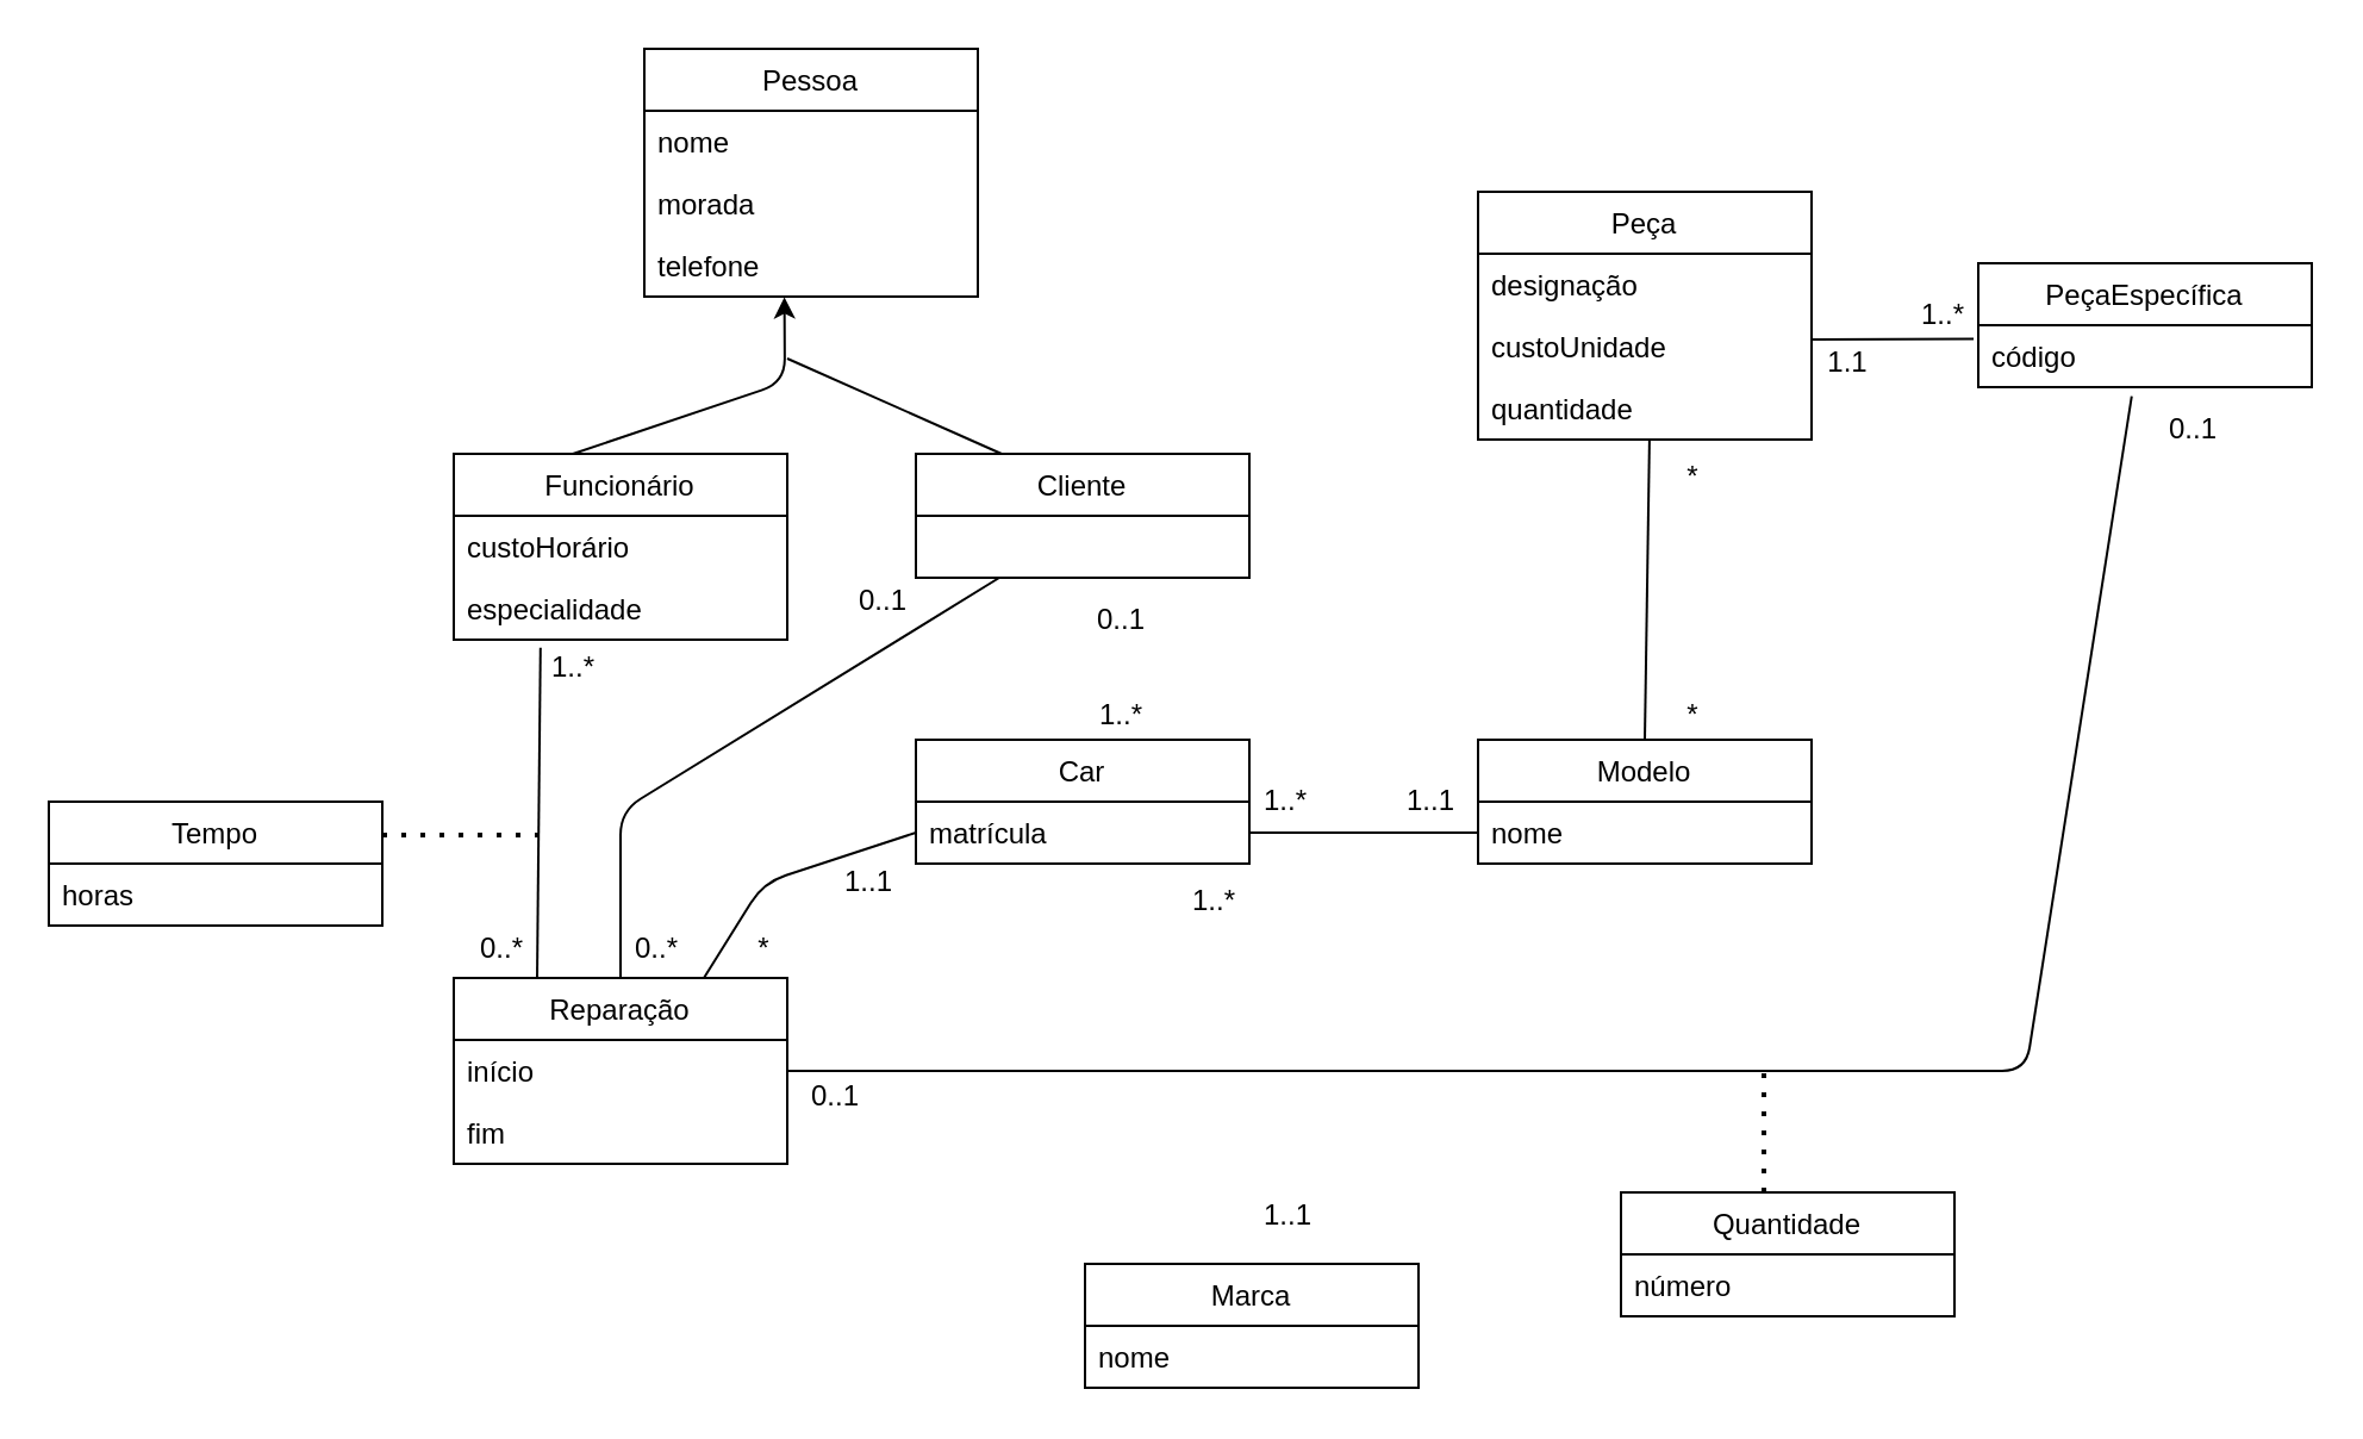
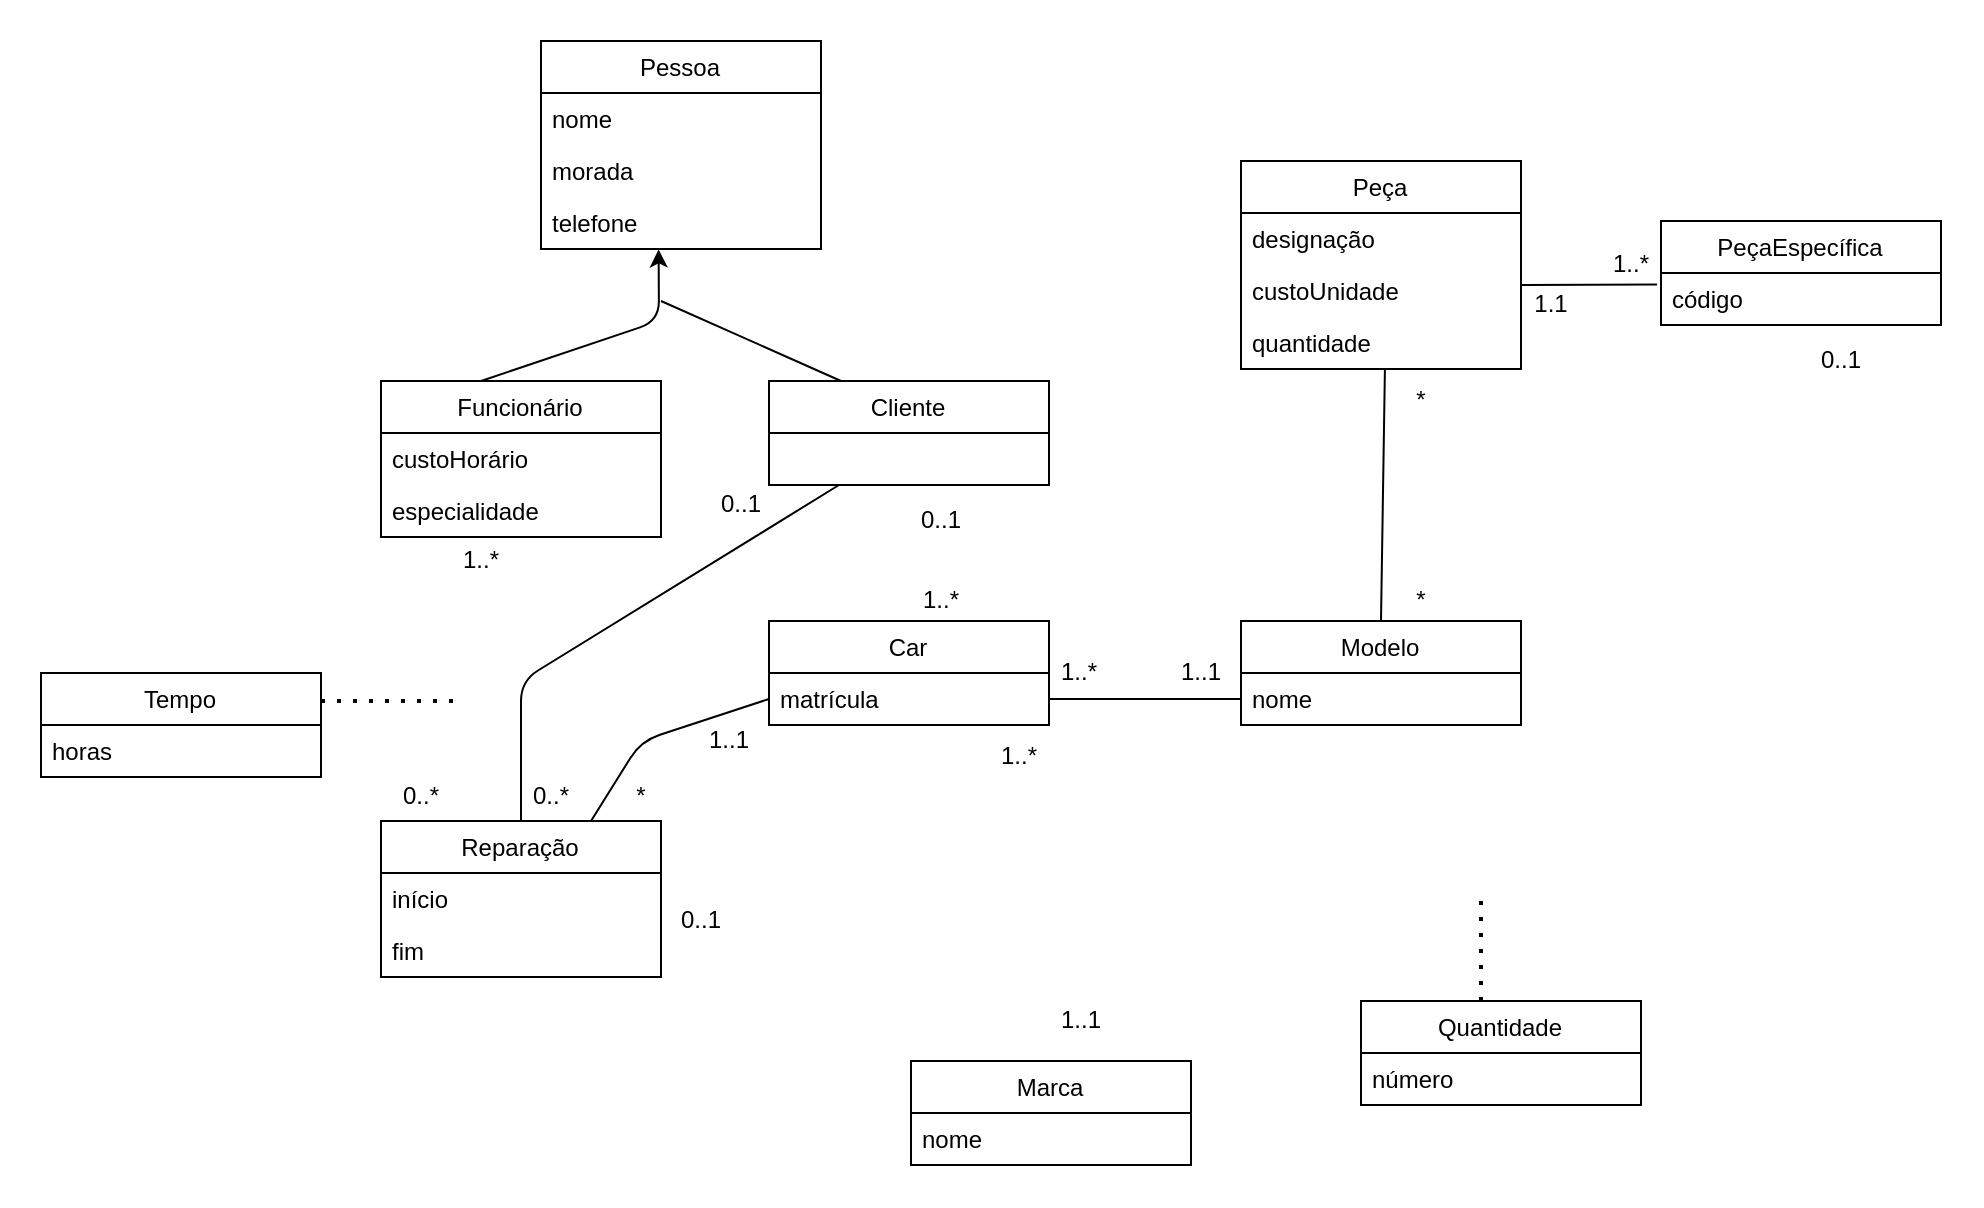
  <mxCell id="0" />
  <mxCell id="1" parent="0" />
  <mxCell id="2" value="Cliente" style="swimlane;fontStyle=0;childLayout=stackLayout;horizontal=1;startSize=26;fillColor=none;horizontalStack=0;resizeParent=1;resizeParentMax=0;resizeLast=0;collapsible=1;marginBottom=0;" vertex="1" parent="1"><mxGeometry x="384" y="190" width="140" height="52" as="geometry" /></mxCell>
  <mxCell id="3" value="Car" style="swimlane;fontStyle=0;childLayout=stackLayout;horizontal=1;startSize=26;fillColor=none;horizontalStack=0;resizeParent=1;resizeParentMax=0;resizeLast=0;collapsible=1;marginBottom=0;" vertex="1" parent="1"><mxGeometry x="384" y="310" width="140" height="52" as="geometry" /></mxCell>
  <mxCell id="4" value="matrícula" style="text;strokeColor=none;fillColor=none;align=left;verticalAlign=top;spacingLeft=4;spacingRight=4;overflow=hidden;rotatable=0;points=[[0,0.5],[1,0.5]];portConstraint=eastwest;" vertex="1" parent="3"><mxGeometry y="26" width="140" height="26" as="geometry" /></mxCell>
  <mxCell id="5" value="Pessoa" style="swimlane;fontStyle=0;childLayout=stackLayout;horizontal=1;startSize=26;fillColor=none;horizontalStack=0;resizeParent=1;resizeParentMax=0;resizeLast=0;collapsible=1;marginBottom=0;" vertex="1" parent="1"><mxGeometry x="270" y="20" width="140" height="104" as="geometry" /></mxCell>
  <mxCell id="6" value="nome" style="text;strokeColor=none;fillColor=none;align=left;verticalAlign=top;spacingLeft=4;spacingRight=4;overflow=hidden;rotatable=0;points=[[0,0.5],[1,0.5]];portConstraint=eastwest;" vertex="1" parent="5"><mxGeometry y="26" width="140" height="26" as="geometry" /></mxCell>
  <mxCell id="7" value="morada" style="text;strokeColor=none;fillColor=none;align=left;verticalAlign=top;spacingLeft=4;spacingRight=4;overflow=hidden;rotatable=0;points=[[0,0.5],[1,0.5]];portConstraint=eastwest;" vertex="1" parent="5"><mxGeometry y="52" width="140" height="26" as="geometry" /></mxCell>
  <mxCell id="8" value="telefone" style="text;strokeColor=none;fillColor=none;align=left;verticalAlign=top;spacingLeft=4;spacingRight=4;overflow=hidden;rotatable=0;points=[[0,0.5],[1,0.5]];portConstraint=eastwest;" vertex="1" parent="5"><mxGeometry y="78" width="140" height="26" as="geometry" /></mxCell>
  <mxCell id="9" value="Funcionário" style="swimlane;fontStyle=0;childLayout=stackLayout;horizontal=1;startSize=26;fillColor=none;horizontalStack=0;resizeParent=1;resizeParentMax=0;resizeLast=0;collapsible=1;marginBottom=0;" vertex="1" parent="1"><mxGeometry x="190" y="190" width="140" height="78" as="geometry"><mxRectangle x="80" y="240" width="90" height="26" as="alternateBounds" /></mxGeometry></mxCell>
  <mxCell id="10" value="custoHorário" style="text;strokeColor=none;fillColor=none;align=left;verticalAlign=top;spacingLeft=4;spacingRight=4;overflow=hidden;rotatable=0;points=[[0,0.5],[1,0.5]];portConstraint=eastwest;" vertex="1" parent="9"><mxGeometry y="26" width="140" height="26" as="geometry" /></mxCell>
  <mxCell id="11" value="especialidade" style="text;strokeColor=none;fillColor=none;align=left;verticalAlign=top;spacingLeft=4;spacingRight=4;overflow=hidden;rotatable=0;points=[[0,0.5],[1,0.5]];portConstraint=eastwest;" vertex="1" parent="9"><mxGeometry y="52" width="140" height="26" as="geometry" /></mxCell>
  <mxCell id="12" value="" style="endArrow=classic;html=1;entryX=0.42;entryY=1.008;entryDx=0;entryDy=0;entryPerimeter=0;" edge="1" parent="1" target="8"><mxGeometry width="50" height="50" relative="1" as="geometry"><mxPoint x="240" y="190" as="sourcePoint" /><mxPoint x="290" y="140" as="targetPoint" /><Array as="points"><mxPoint x="329" y="160" /></Array></mxGeometry></mxCell>
  <mxCell id="13" value="" style="endArrow=none;html=1;" edge="1" parent="1"><mxGeometry width="50" height="50" relative="1" as="geometry"><mxPoint x="420" y="190" as="sourcePoint" /><mxPoint x="330" y="150" as="targetPoint" /></mxGeometry></mxCell>
  <mxCell id="14" value="0..1" style="text;html=1;align=center;verticalAlign=middle;resizable=0;points=[];autosize=1;" vertex="1" parent="1"><mxGeometry x="450" y="250" width="40" height="20" as="geometry" /></mxCell>
  <mxCell id="15" value="1..*" style="text;html=1;align=center;verticalAlign=middle;resizable=0;points=[];autosize=1;" vertex="1" parent="1"><mxGeometry x="455" y="290" width="30" height="20" as="geometry" /></mxCell>
  <mxCell id="16" value="Peça" style="swimlane;fontStyle=0;childLayout=stackLayout;horizontal=1;startSize=26;fillColor=none;horizontalStack=0;resizeParent=1;resizeParentMax=0;resizeLast=0;collapsible=1;marginBottom=0;" vertex="1" parent="1"><mxGeometry x="620" y="80" width="140" height="104" as="geometry" /></mxCell>
  <mxCell id="17" value="designação" style="text;strokeColor=none;fillColor=none;align=left;verticalAlign=top;spacingLeft=4;spacingRight=4;overflow=hidden;rotatable=0;points=[[0,0.5],[1,0.5]];portConstraint=eastwest;" vertex="1" parent="16"><mxGeometry y="26" width="140" height="26" as="geometry" /></mxCell>
  <mxCell id="18" value="custoUnidade" style="text;strokeColor=none;fillColor=none;align=left;verticalAlign=top;spacingLeft=4;spacingRight=4;overflow=hidden;rotatable=0;points=[[0,0.5],[1,0.5]];portConstraint=eastwest;" vertex="1" parent="16"><mxGeometry y="52" width="140" height="26" as="geometry" /></mxCell>
  <mxCell id="19" value="quantidade" style="text;strokeColor=none;fillColor=none;align=left;verticalAlign=top;spacingLeft=4;spacingRight=4;overflow=hidden;rotatable=0;points=[[0,0.5],[1,0.5]];portConstraint=eastwest;" vertex="1" parent="16"><mxGeometry y="78" width="140" height="26" as="geometry" /></mxCell>
  <mxCell id="20" value="Modelo" style="swimlane;fontStyle=0;childLayout=stackLayout;horizontal=1;startSize=26;fillColor=none;horizontalStack=0;resizeParent=1;resizeParentMax=0;resizeLast=0;collapsible=1;marginBottom=0;" vertex="1" parent="1"><mxGeometry x="620" y="310" width="140" height="52" as="geometry" /></mxCell>
  <mxCell id="21" value="nome" style="text;strokeColor=none;fillColor=none;align=left;verticalAlign=top;spacingLeft=4;spacingRight=4;overflow=hidden;rotatable=0;points=[[0,0.5],[1,0.5]];portConstraint=eastwest;" vertex="1" parent="20"><mxGeometry y="26" width="140" height="26" as="geometry" /></mxCell>
  <mxCell id="22" value="" style="endArrow=none;html=1;entryX=0;entryY=0.5;entryDx=0;entryDy=0;exitX=1;exitY=0.5;exitDx=0;exitDy=0;" edge="1" parent="1" target="21"><mxGeometry width="50" height="50" relative="1" as="geometry"><mxPoint x="524" y="349" as="sourcePoint" /><mxPoint x="600" y="320" as="targetPoint" /></mxGeometry></mxCell>
  <mxCell id="23" value="1..1" style="text;html=1;align=center;verticalAlign=middle;resizable=0;points=[];autosize=1;" vertex="1" parent="1"><mxGeometry x="580" y="326" width="40" height="20" as="geometry" /></mxCell>
  <mxCell id="24" value="1..*" style="text;html=1;align=center;verticalAlign=middle;resizable=0;points=[];autosize=1;" vertex="1" parent="1"><mxGeometry x="524" y="326" width="30" height="20" as="geometry" /></mxCell>
  <mxCell id="25" value="" style="endArrow=none;html=1;entryX=0.514;entryY=0.992;entryDx=0;entryDy=0;entryPerimeter=0;exitX=0.5;exitY=0;exitDx=0;exitDy=0;" edge="1" parent="1" source="20" target="19"><mxGeometry width="50" height="50" relative="1" as="geometry"><mxPoint x="670" y="280" as="sourcePoint" /><mxPoint x="720" y="230" as="targetPoint" /></mxGeometry></mxCell>
  <mxCell id="26" value="*" style="text;html=1;align=center;verticalAlign=middle;resizable=0;points=[];autosize=1;" vertex="1" parent="1"><mxGeometry x="700" y="190" width="20" height="20" as="geometry" /></mxCell>
  <mxCell id="27" value="*" style="text;html=1;align=center;verticalAlign=middle;resizable=0;points=[];autosize=1;" vertex="1" parent="1"><mxGeometry x="700" y="290" width="20" height="20" as="geometry" /></mxCell>
  <mxCell id="28" value="Reparação" style="swimlane;fontStyle=0;childLayout=stackLayout;horizontal=1;startSize=26;fillColor=none;horizontalStack=0;resizeParent=1;resizeParentMax=0;resizeLast=0;collapsible=1;marginBottom=0;" vertex="1" parent="1"><mxGeometry x="190" y="410" width="140" height="78" as="geometry" /></mxCell>
  <mxCell id="29" value="início" style="text;strokeColor=none;fillColor=none;align=left;verticalAlign=top;spacingLeft=4;spacingRight=4;overflow=hidden;rotatable=0;points=[[0,0.5],[1,0.5]];portConstraint=eastwest;" vertex="1" parent="28"><mxGeometry y="26" width="140" height="26" as="geometry" /></mxCell>
  <mxCell id="30" value="fim" style="text;strokeColor=none;fillColor=none;align=left;verticalAlign=top;spacingLeft=4;spacingRight=4;overflow=hidden;rotatable=0;points=[[0,0.5],[1,0.5]];portConstraint=eastwest;" vertex="1" parent="28"><mxGeometry y="52" width="140" height="26" as="geometry" /></mxCell>
  <mxCell id="31" value="" style="endArrow=none;html=1;entryX=0;entryY=0.5;entryDx=0;entryDy=0;exitX=0.75;exitY=0;exitDx=0;exitDy=0;" edge="1" parent="1" source="28"><mxGeometry width="50" height="50" relative="1" as="geometry"><mxPoint x="230" y="349" as="sourcePoint" /><mxPoint x="384" y="349" as="targetPoint" /><Array as="points"><mxPoint x="320" y="370" /></Array></mxGeometry></mxCell>
  <mxCell id="32" value="1..1" style="text;html=1;align=center;verticalAlign=middle;resizable=0;points=[];autosize=1;" vertex="1" parent="1"><mxGeometry x="344" y="360" width="40" height="20" as="geometry" /></mxCell>
  <mxCell id="33" value="*" style="text;html=1;align=center;verticalAlign=middle;resizable=0;points=[];autosize=1;" vertex="1" parent="1"><mxGeometry x="310" y="388" width="20" height="20" as="geometry" /></mxCell>
  <mxCell id="34" value="" style="endArrow=none;html=1;exitX=0.5;exitY=0;exitDx=0;exitDy=0;entryX=0.25;entryY=1;entryDx=0;entryDy=0;" edge="1" parent="1" source="28" target="2"><mxGeometry width="50" height="50" relative="1" as="geometry"><mxPoint x="430" y="360" as="sourcePoint" /><mxPoint x="480" y="310" as="targetPoint" /><Array as="points"><mxPoint x="260" y="340" /></Array></mxGeometry></mxCell>
  <mxCell id="35" value="0..1" style="text;html=1;align=center;verticalAlign=middle;resizable=0;points=[];autosize=1;" vertex="1" parent="1"><mxGeometry x="350" y="242" width="40" height="20" as="geometry" /></mxCell>
  <mxCell id="36" value="0..*" style="text;html=1;align=center;verticalAlign=middle;resizable=0;points=[];autosize=1;" vertex="1" parent="1"><mxGeometry x="260" y="388" width="30" height="20" as="geometry" /></mxCell>
- <mxCell id="37" value="" style="endArrow=none;html=1;exitX=1;exitY=0.5;exitDx=0;exitDy=0;entryX=0.46;entryY=1.146;entryDx=0;entryDy=0;entryPerimeter=0;" edge="1" parent="1" source="29" target="39"><mxGeometry width="50" height="50" relative="1" as="geometry"><mxPoint x="380" y="480" as="sourcePoint" /><mxPoint x="470" y="449" as="targetPoint" /><Array as="points"><mxPoint x="850" y="449" /></Array></mxGeometry></mxCell>
  <mxCell id="38" value="PeçaEspecífica" style="swimlane;fontStyle=0;childLayout=stackLayout;horizontal=1;startSize=26;fillColor=none;horizontalStack=0;resizeParent=1;resizeParentMax=0;resizeLast=0;collapsible=1;marginBottom=0;" vertex="1" parent="1"><mxGeometry x="830" y="110" width="140" height="52" as="geometry" /></mxCell>
  <mxCell id="39" value="código" style="text;strokeColor=none;fillColor=none;align=left;verticalAlign=top;spacingLeft=4;spacingRight=4;overflow=hidden;rotatable=0;points=[[0,0.5],[1,0.5]];portConstraint=eastwest;" vertex="1" parent="38"><mxGeometry y="26" width="140" height="26" as="geometry" /></mxCell>
  <mxCell id="40" value="" style="endArrow=none;html=1;entryX=-0.014;entryY=0.223;entryDx=0;entryDy=0;entryPerimeter=0;" edge="1" parent="1" target="39"><mxGeometry width="50" height="50" relative="1" as="geometry"><mxPoint x="760" y="142" as="sourcePoint" /><mxPoint x="800" y="145" as="targetPoint" /></mxGeometry></mxCell>
  <mxCell id="41" value="1..*" style="text;html=1;align=center;verticalAlign=middle;resizable=0;points=[];autosize=1;" vertex="1" parent="1"><mxGeometry x="800" y="122" width="30" height="20" as="geometry" /></mxCell>
  <mxCell id="42" value="1.1" style="text;html=1;align=center;verticalAlign=middle;resizable=0;points=[];autosize=1;" vertex="1" parent="1"><mxGeometry x="760" y="142" width="30" height="20" as="geometry" /></mxCell>
  <mxCell id="43" value="" style="endArrow=none;dashed=1;html=1;dashPattern=1 3;strokeWidth=2;" edge="1" parent="1"><mxGeometry width="50" height="50" relative="1" as="geometry"><mxPoint x="740" y="500" as="sourcePoint" /><mxPoint x="740" y="450" as="targetPoint" /></mxGeometry></mxCell>
  <mxCell id="44" value="Quantidade" style="swimlane;fontStyle=0;childLayout=stackLayout;horizontal=1;startSize=26;fillColor=none;horizontalStack=0;resizeParent=1;resizeParentMax=0;resizeLast=0;collapsible=1;marginBottom=0;" vertex="1" parent="1"><mxGeometry x="680" y="500" width="140" height="52" as="geometry" /></mxCell>
  <mxCell id="45" value="número" style="text;strokeColor=none;fillColor=none;align=left;verticalAlign=top;spacingLeft=4;spacingRight=4;overflow=hidden;rotatable=0;points=[[0,0.5],[1,0.5]];portConstraint=eastwest;" vertex="1" parent="44"><mxGeometry y="26" width="140" height="26" as="geometry" /></mxCell>
- <mxCell id="46" value="" style="endArrow=none;html=1;entryX=0.26;entryY=1.129;entryDx=0;entryDy=0;entryPerimeter=0;exitX=0.25;exitY=0;exitDx=0;exitDy=0;" edge="1" parent="1" source="28" target="11"><mxGeometry width="50" height="50" relative="1" as="geometry"><mxPoint x="180" y="410" as="sourcePoint" /><mxPoint x="230" y="360" as="targetPoint" /></mxGeometry></mxCell>
  <mxCell id="47" value="" style="endArrow=none;dashed=1;html=1;dashPattern=1 3;strokeWidth=2;" edge="1" parent="1"><mxGeometry width="50" height="50" relative="1" as="geometry"><mxPoint x="160" y="350" as="sourcePoint" /><mxPoint x="230" y="350" as="targetPoint" /></mxGeometry></mxCell>
  <mxCell id="48" value="Tempo" style="swimlane;fontStyle=0;childLayout=stackLayout;horizontal=1;startSize=26;fillColor=none;horizontalStack=0;resizeParent=1;resizeParentMax=0;resizeLast=0;collapsible=1;marginBottom=0;" vertex="1" parent="1"><mxGeometry x="20" y="336" width="140" height="52" as="geometry" /></mxCell>
  <mxCell id="49" value="horas" style="text;strokeColor=none;fillColor=none;align=left;verticalAlign=top;spacingLeft=4;spacingRight=4;overflow=hidden;rotatable=0;points=[[0,0.5],[1,0.5]];portConstraint=eastwest;" vertex="1" parent="48"><mxGeometry y="26" width="140" height="26" as="geometry" /></mxCell>
  <mxCell id="50" value="1..*" style="text;html=1;align=center;verticalAlign=middle;resizable=0;points=[];autosize=1;" vertex="1" parent="1"><mxGeometry x="225" y="270" width="30" height="20" as="geometry" /></mxCell>
  <mxCell id="51" value="0..*" style="text;html=1;align=center;verticalAlign=middle;resizable=0;points=[];autosize=1;" vertex="1" parent="1"><mxGeometry x="195" y="388" width="30" height="20" as="geometry" /></mxCell>
  <mxCell id="52" value="0..1" style="text;html=1;align=center;verticalAlign=middle;resizable=0;points=[];autosize=1;" vertex="1" parent="1"><mxGeometry x="900" y="170" width="40" height="20" as="geometry" /></mxCell>
  <mxCell id="53" value="0..1" style="text;html=1;align=center;verticalAlign=middle;resizable=0;points=[];autosize=1;" vertex="1" parent="1"><mxGeometry x="330" y="450" width="40" height="20" as="geometry" /></mxCell>
  <mxCell id="54" value="Marca" style="swimlane;fontStyle=0;childLayout=stackLayout;horizontal=1;startSize=26;fillColor=none;horizontalStack=0;resizeParent=1;resizeParentMax=0;resizeLast=0;collapsible=1;marginBottom=0;" vertex="1" parent="1"><mxGeometry x="455" y="530" width="140" height="52" as="geometry" /></mxCell>
  <mxCell id="55" value="nome" style="text;strokeColor=none;fillColor=none;align=left;verticalAlign=top;spacingLeft=4;spacingRight=4;overflow=hidden;rotatable=0;points=[[0,0.5],[1,0.5]];portConstraint=eastwest;" vertex="1" parent="54"><mxGeometry y="26" width="140" height="26" as="geometry" /></mxCell>
  <mxCell id="56" value="1..1" style="text;html=1;align=center;verticalAlign=middle;resizable=0;points=[];autosize=1;" vertex="1" parent="1"><mxGeometry x="520" y="500" width="40" height="20" as="geometry" /></mxCell>
  <mxCell id="57" value="1..*" style="text;html=1;align=center;verticalAlign=middle;resizable=0;points=[];autosize=1;" vertex="1" parent="1"><mxGeometry x="494" y="368" width="30" height="20" as="geometry" /></mxCell>
